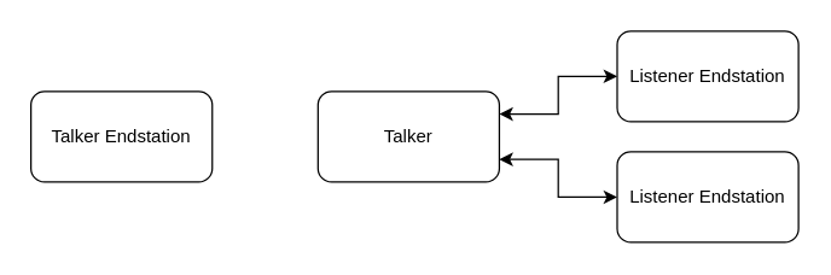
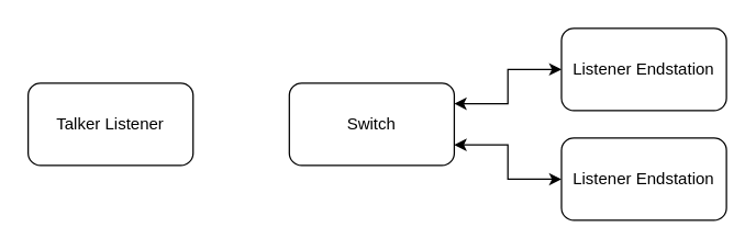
  <mxCell id="0" />
  <mxCell id="1" parent="0" />
- <mxCell id="2" value="Talker" style="rounded=1;whiteSpace=wrap;html=1;" parent="1" vertex="1"><mxGeometry x="210" y="60" width="120" height="60" as="geometry" /></mxCell>
+ <mxCell id="2" value="Switch" style="rounded=1;whiteSpace=wrap;html=1;" parent="1" vertex="1"><mxGeometry x="210" y="60" width="120" height="60" as="geometry" /></mxCell>
  <mxCell id="3" style="edgeStyle=orthogonalEdgeStyle;rounded=0;orthogonalLoop=1;jettySize=auto;html=1;exitX=0;exitY=0.5;exitDx=0;exitDy=0;entryX=1;entryY=0.75;entryDx=0;entryDy=0;startArrow=classic;startFill=1;" parent="1" source="6" target="2" edge="1"><mxGeometry relative="1" as="geometry" /></mxCell>
  <mxCell id="4" style="edgeStyle=orthogonalEdgeStyle;rounded=0;orthogonalLoop=1;jettySize=auto;html=1;exitX=0;exitY=0.5;exitDx=0;exitDy=0;entryX=1;entryY=0.25;entryDx=0;entryDy=0;startArrow=classic;startFill=1;" parent="1" source="7" target="2" edge="1"><mxGeometry relative="1" as="geometry" /></mxCell>
- <mxCell id="5" value="Talker Endstation" style="rounded=1;whiteSpace=wrap;html=1;align=center;" parent="1" vertex="1"><mxGeometry x="20" y="60" width="120" height="60" as="geometry" /></mxCell>
+ <mxCell id="5" value="Talker Listener" style="rounded=1;whiteSpace=wrap;html=1;align=center;" parent="1" vertex="1"><mxGeometry x="20" y="60" width="120" height="60" as="geometry" /></mxCell>
  <mxCell id="6" value="Listener Endstation" style="rounded=1;whiteSpace=wrap;html=1;align=center;" parent="1" vertex="1"><mxGeometry x="408" y="100" width="120" height="60" as="geometry" /></mxCell>
  <mxCell id="7" value="&lt;div&gt;Listener Endstation&lt;/div&gt;" style="rounded=1;whiteSpace=wrap;html=1;align=center;" parent="1" vertex="1"><mxGeometry x="408" y="20" width="120" height="60" as="geometry" /></mxCell>
